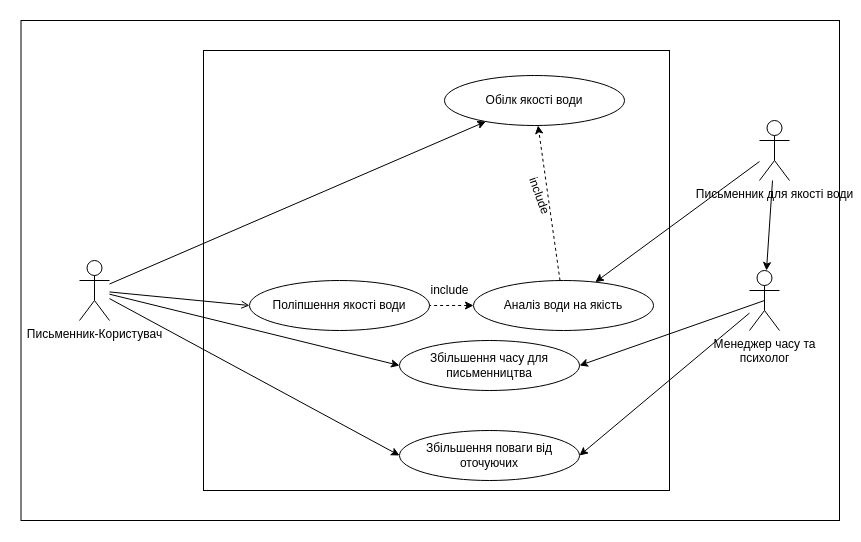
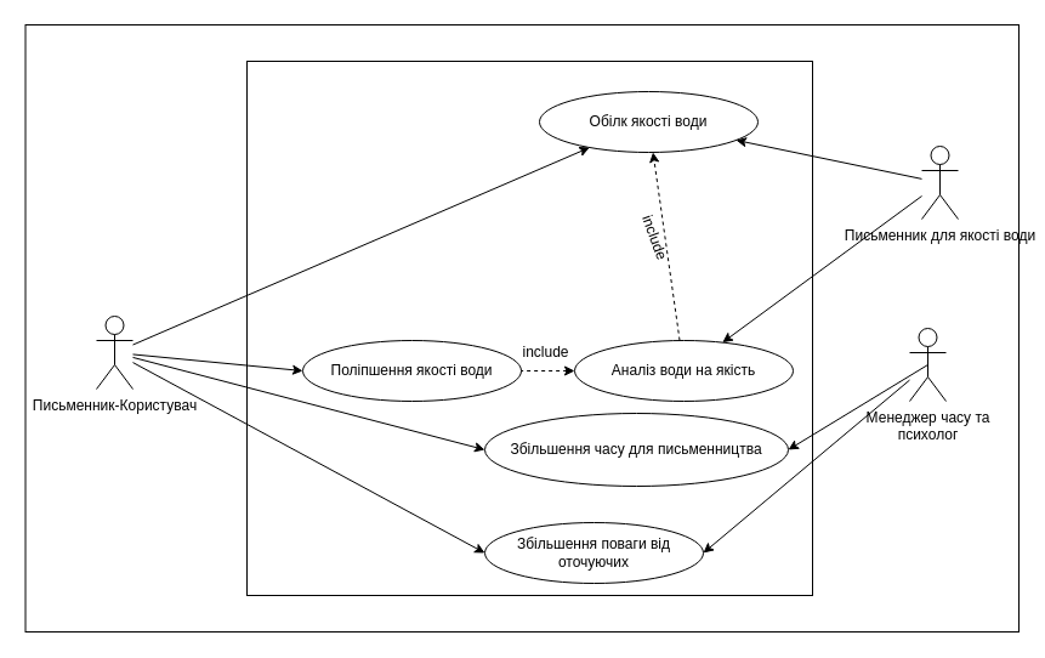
  <mxCell id="0" />
  <mxCell id="1" parent="0" />
  <mxCell id="2" value="" style="rounded=0;whiteSpace=wrap;html=1;" parent="1" vertex="1"><mxGeometry x="20.5" y="20" width="818.5" height="500" as="geometry" /></mxCell>
  <mxCell id="3" value="&lt;div&gt;Письменник-Користувач&lt;/div&gt;" style="shape=umlActor;verticalLabelPosition=bottom;verticalAlign=top;html=1;outlineConnect=0;" parent="1" vertex="1"><mxGeometry x="79" y="260" width="30" height="60" as="geometry" /></mxCell>
  <mxCell id="4" value="" style="rounded=0;whiteSpace=wrap;html=1;" parent="1" vertex="1"><mxGeometry x="203" y="50" width="466" height="440" as="geometry" /></mxCell>
  <mxCell id="5" value="Збільшення поваги від оточуючих" style="ellipse;whiteSpace=wrap;html=1;" parent="1" vertex="1"><mxGeometry x="399" y="430" width="180" height="50" as="geometry" /></mxCell>
  <mxCell id="6" value="Поліпшення якості води" style="ellipse;whiteSpace=wrap;html=1;" parent="1" vertex="1"><mxGeometry x="249" y="280" width="180" height="50" as="geometry" /></mxCell>
- <mxCell id="7" value="Збільшення часу для письменництва" style="ellipse;whiteSpace=wrap;html=1;" parent="1" vertex="1"><mxGeometry x="399" y="340" width="180" height="50" as="geometry" /></mxCell>
- <mxCell id="8" value="" style="endArrow=open;html=1;rounded=0;entryX=0;entryY=0.5;entryDx=0;entryDy=0;" parent="1" source="3" target="6" edge="1"><mxGeometry width="50" height="50" relative="1" as="geometry"><mxPoint x="299" y="390" as="sourcePoint" /><mxPoint x="349" y="340" as="targetPoint" /></mxGeometry></mxCell>
+ <mxCell id="7" value="Збільшення часу для письменництва" style="ellipse;whiteSpace=wrap;html=1;" parent="1" vertex="1"><mxGeometry x="399" y="340" width="250" height="60" as="geometry" /></mxCell>
+ <mxCell id="8" value="" style="endArrow=classic;html=1;rounded=0;entryX=0;entryY=0.5;entryDx=0;entryDy=0;" parent="1" source="3" target="6" edge="1"><mxGeometry width="50" height="50" relative="1" as="geometry"><mxPoint x="299" y="390" as="sourcePoint" /><mxPoint x="349" y="340" as="targetPoint" /></mxGeometry></mxCell>
  <mxCell id="9" value="" style="endArrow=classic;html=1;rounded=0;entryX=0;entryY=0.5;entryDx=0;entryDy=0;" parent="1" source="3" target="7" edge="1"><mxGeometry width="50" height="50" relative="1" as="geometry"><mxPoint x="299" y="390" as="sourcePoint" /><mxPoint x="349" y="340" as="targetPoint" /></mxGeometry></mxCell>
  <mxCell id="10" value="" style="endArrow=classic;html=1;rounded=0;entryX=0;entryY=0.5;entryDx=0;entryDy=0;" parent="1" source="3" target="5" edge="1"><mxGeometry width="50" height="50" relative="1" as="geometry"><mxPoint x="99" y="310" as="sourcePoint" /><mxPoint x="349" y="340" as="targetPoint" /></mxGeometry></mxCell>
  <mxCell id="11" value="Аналіз води на якість" style="ellipse;whiteSpace=wrap;html=1;" parent="1" vertex="1"><mxGeometry x="473" y="280" width="180" height="50" as="geometry" /></mxCell>
  <mxCell id="12" value="" style="endArrow=none;dashed=1;html=1;rounded=0;entryX=1;entryY=0.5;entryDx=0;entryDy=0;exitX=0;exitY=0.5;exitDx=0;exitDy=0;startArrow=classic;startFill=1;endFill=0;" parent="1" source="11" target="6" edge="1"><mxGeometry width="50" height="50" relative="1" as="geometry"><mxPoint x="299" y="480" as="sourcePoint" /><mxPoint x="349" y="430" as="targetPoint" /></mxGeometry></mxCell>
  <mxCell id="13" value="Обілк якості води" style="ellipse;whiteSpace=wrap;html=1;" parent="1" vertex="1"><mxGeometry x="444" y="75" width="180" height="50" as="geometry" /></mxCell>
  <mxCell id="14" value="" style="endArrow=classic;dashed=1;html=1;rounded=0;endFill=1;" parent="1" source="11" target="13" edge="1"><mxGeometry width="50" height="50" relative="1" as="geometry"><mxPoint x="479" y="280" as="sourcePoint" /><mxPoint x="529" y="230" as="targetPoint" /></mxGeometry></mxCell>
  <mxCell id="15" value="include" style="text;html=1;align=center;verticalAlign=middle;resizable=0;points=[];autosize=1;strokeColor=none;fillColor=none;" parent="1" vertex="1"><mxGeometry x="419" y="275" width="60" height="30" as="geometry" /></mxCell>
  <mxCell id="16" value="&lt;div&gt;include&lt;/div&gt;" style="text;html=1;align=center;verticalAlign=middle;resizable=0;points=[];autosize=1;strokeColor=none;fillColor=none;rotation=70;" parent="1" vertex="1"><mxGeometry x="509" y="180" width="60" height="30" as="geometry" /></mxCell>
  <mxCell id="17" value="&lt;div&gt;Письменник для якості води&lt;/div&gt;" style="shape=umlActor;verticalLabelPosition=bottom;verticalAlign=top;html=1;outlineConnect=0;" parent="1" vertex="1"><mxGeometry x="759" y="120" width="30" height="60" as="geometry" /></mxCell>
  <mxCell id="18" value="" style="endArrow=classic;html=1;rounded=0;" parent="1" source="17" target="11" edge="1"><mxGeometry width="50" height="50" relative="1" as="geometry"><mxPoint x="489" y="320" as="sourcePoint" /><mxPoint x="539" y="270" as="targetPoint" /></mxGeometry></mxCell>
  <mxCell id="19" value="" style="endArrow=classic;html=1;rounded=0;" parent="1" source="3" target="13" edge="1"><mxGeometry width="50" height="50" relative="1" as="geometry"><mxPoint x="489" y="320" as="sourcePoint" /><mxPoint x="539" y="270" as="targetPoint" /></mxGeometry></mxCell>
- <mxCell id="20" value="" style="endArrow=classic;html=1;rounded=0;" parent="1" source="17" target="21" edge="1"><mxGeometry width="50" height="50" relative="1" as="geometry"><mxPoint x="489" y="320" as="sourcePoint" /><mxPoint x="539" y="270" as="targetPoint" /></mxGeometry></mxCell>
+ <mxCell id="20" value="" style="endArrow=classic;html=1;rounded=0;" parent="1" source="17" target="13" edge="1"><mxGeometry width="50" height="50" relative="1" as="geometry"><mxPoint x="489" y="320" as="sourcePoint" /><mxPoint x="539" y="270" as="targetPoint" /></mxGeometry></mxCell>
  <mxCell id="21" value="Менеджер часу та &lt;br&gt;психолог" style="shape=umlActor;verticalLabelPosition=bottom;verticalAlign=top;html=1;outlineConnect=0;" vertex="1" parent="1"><mxGeometry x="749" y="270" width="30" height="60" as="geometry" /></mxCell>
  <mxCell id="22" value="" style="endArrow=classic;html=1;rounded=0;exitX=0.5;exitY=0.5;exitDx=0;exitDy=0;exitPerimeter=0;entryX=1;entryY=0.5;entryDx=0;entryDy=0;" edge="1" parent="1" source="21" target="7"><mxGeometry width="50" height="50" relative="1" as="geometry"><mxPoint x="599" y="400" as="sourcePoint" /><mxPoint x="649" y="350" as="targetPoint" /></mxGeometry></mxCell>
  <mxCell id="23" value="" style="endArrow=classic;html=1;rounded=0;entryX=1;entryY=0.5;entryDx=0;entryDy=0;" edge="1" parent="1" source="21" target="5"><mxGeometry width="50" height="50" relative="1" as="geometry"><mxPoint x="774" y="330" as="sourcePoint" /><mxPoint x="589" y="375" as="targetPoint" /></mxGeometry></mxCell>
